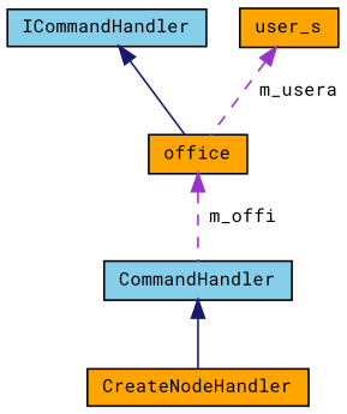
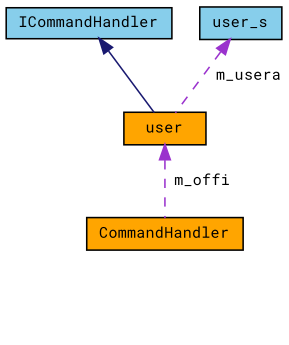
  digraph {
    fontname="Roboto Mono"
    node [color=black fillcolor=orange fontname="Roboto Mono" fontsize=10 shape=record style=filled]
    edge [color=midnightblue dir=back fontname="Roboto Mono" fontsize=10 labelfontname=Helvetica labelfontsize=10 style=solid]
-   n1 [fontcolor=black height=0.2 label=CreateNodeHandler width=0.4]
-   n2 [fillcolor=skyblue height=0.2 label=CommandHandler width=0.4]
+   n2 [height=0.2 label=CommandHandler width=0.4]
    n3 [fillcolor=skyblue height=0.2 label=ICommandHandler width=0.4]
-   n4 [height=0.2 label=office width=0.4]
-   n5 [height=0.2 label=user_s width=0.4]
-   n2 -> n1
+   n4 [height=0.2 label=user width=0.4]
+   n5 [fillcolor=skyblue height=0.2 label=user_s width=0.4]
    n3 -> n4
    n4 -> n2 [color=darkorchid3 label=" m_offi" style=dashed]
    n5 -> n4 [color=darkorchid3 label=" m_usera" style=dashed]
  }
